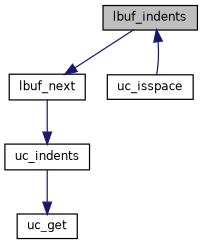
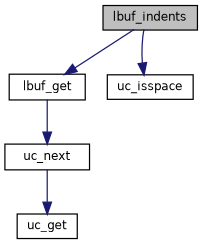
  digraph {
    rankdir=TB
    node [color=black fillcolor=white fontname=Helvetica fontsize=10 shape=record style=filled]
    edge [color=midnightblue fontname=Helvetica fontsize=10 labelfontname=Helvetica labelfontsize=10 style=solid]
    n1 [fillcolor=grey75 fontcolor=black height=0.2 label=lbuf_indents width=0.4]
-   n2 [height=0.2 label=lbuf_next width=0.4]
+   n2 [height=0.2 label=lbuf_get width=0.4]
    n3 [height=0.2 label=uc_isspace width=0.4]
-   n4 [height=0.2 label=uc_indents width=0.4]
+   n4 [height=0.2 label=uc_next width=0.4]
    n5 [height=0.2 label=uc_get width=0.4]
    n1 -> n2
-   n3 -> n1
+   n1 -> n3
    n2 -> n4
    n4 -> n5
  }
